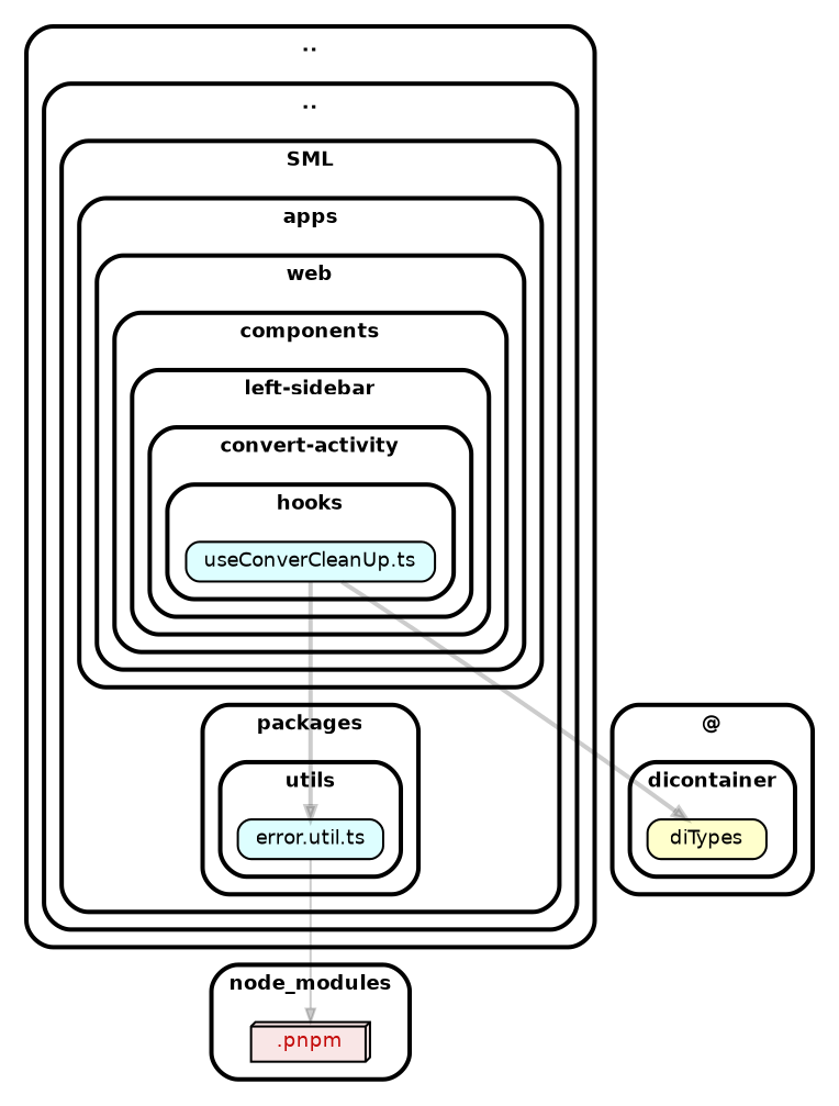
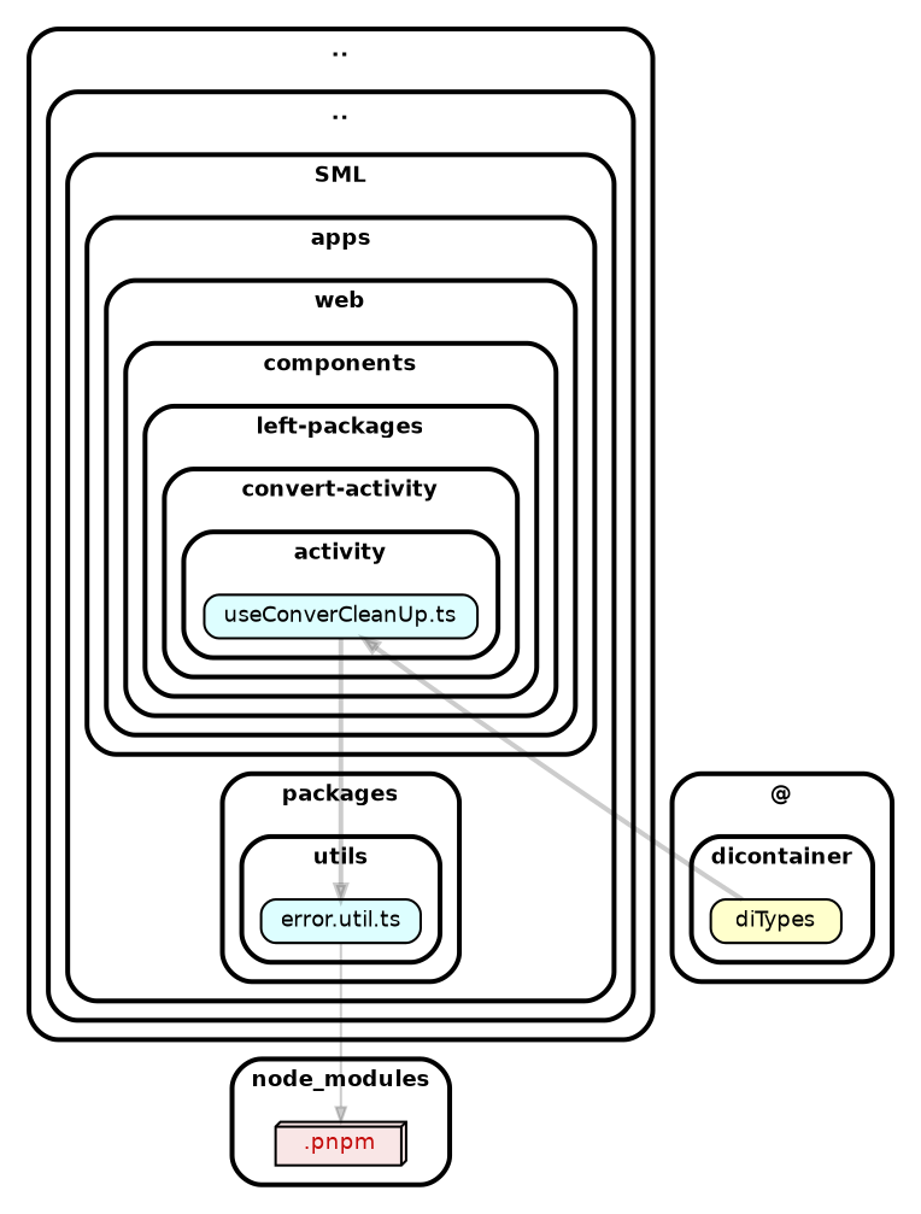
  strict digraph {
    compound=true
    fillcolor="#ffffff"
    fontname="Helvetica-bold"
    fontsize=9
    nodesep=0.16
    rankdir=TB
    ranksep=0.18
    splines=true
    style="rounded,bold,filled"
    node [color=black fillcolor="#ddfeff" fontcolor=black fontname=Helvetica fontsize=9 shape=box style="rounded, filled"]
    edge [arrowhead=normal arrowsize=0.6 color="#00000033" fontname=Helvetica fontsize=9 penwidth=2.0]
    n1 [height=0.2 label=<useConverCleanUp.ts>]
    n2 [height=0.2 label=<error.util.ts>]
    n3 [fillcolor="#ffffcc" height=0.2 label=<diTypes>]
    n4 [fillcolor="#c40b0a1a" fontcolor="#c40b0a" height=0.2 label=<.pnpm> shape=box3d]
    subgraph cluster_1 {
      label=".."
      subgraph cluster_2 {
        label=".."
        subgraph cluster_3 {
          label=SML
          subgraph cluster_4 {
            label=apps
            subgraph cluster_5 {
              label=web
              subgraph cluster_6 {
                label=components
                subgraph cluster_7 {
-                 label="left-sidebar"
+                 label="left-packages"
                  subgraph cluster_8 {
                    label="convert-activity"
                    subgraph cluster_9 {
-                     label=hooks
+                     label=activity
                      n1
                    }
                  }
                }
              }
            }
          }
          subgraph cluster_10 {
            label=packages
            subgraph cluster_11 {
              label=utils
              n2
            }
          }
        }
      }
    }
    subgraph cluster_12 {
      label="@"
      subgraph cluster_13 {
        label=dicontainer
        n3
      }
    }
    subgraph cluster_14 {
      label=node_modules
      n4
    }
    n1 -> n2
-   n1 -> n3
+   n3 -> n1
    n2 -> n4 [penwidth=1.0]
  }
